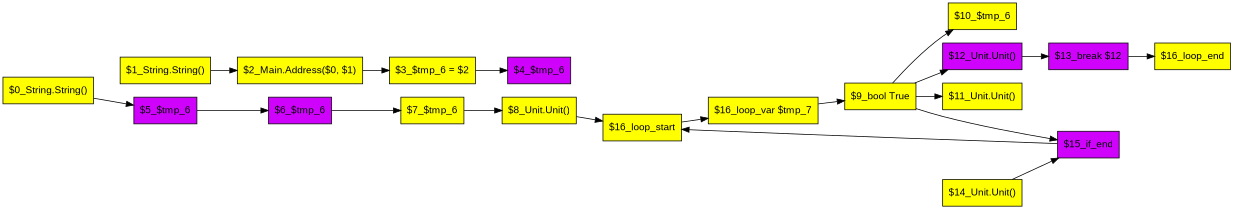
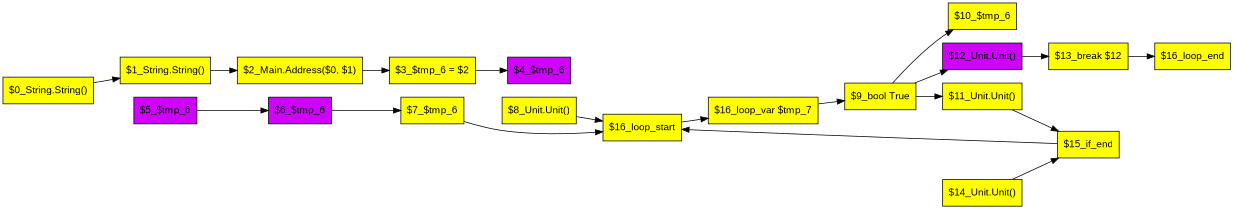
  digraph {
    rankdir=LR
    node [fillcolor=yellow fontname=Arial shape=box splines=ortho style=filled]
    n1 [label="$0_String.String()"]
    n2 [label="$1_String.String()"]
    n3 [label="$2_Main.Address($0, $1)"]
    n4 [label="$3_$tmp_6 = $2"]
    n5 [fillcolor="#cf03fc" label="$4_$tmp_6"]
    n6 [fillcolor="#cf03fc" label="$5_$tmp_6"]
    n7 [fillcolor="#cf03fc" label="$6_$tmp_6"]
    n8 [label="$7_$tmp_6"]
    n9 [label="$8_Unit.Unit()"]
    n10 [label="$16_loop_start"]
    n11 [label="$16_loop_var $tmp_7"]
    n12 [label="$9_bool True"]
    n13 [label="$10_$tmp_6"]
    n14 [fillcolor="#cf03fc" label="$12_Unit.Unit()"]
    n15 [label="$11_Unit.Unit()"]
    n16 [label="$16_loop_end"]
-   n17 [fillcolor="#cf03fc" label="$13_break $12"]
-   n18 [fillcolor="#cf03fc" label="$15_if_end"]
+   n17 [label="$13_break $12"]
+   n18 [label="$15_if_end"]
    n19 [label="$14_Unit.Unit()"]
-   n1 -> n6
+   n1 -> n2
    n2 -> n3
    n3 -> n4
    n4 -> n5
    n6 -> n7
    n7 -> n8
-   n8 -> n9
+   n8 -> n10
    n9 -> n10
    n10 -> n11
    n11 -> n12
    n12 -> n13
    n12 -> n14
    n12 -> n15
    n14 -> n17
-   n12 -> n18
+   n15 -> n18
    n17 -> n16
    n18 -> n10
    n19 -> n18
  }
